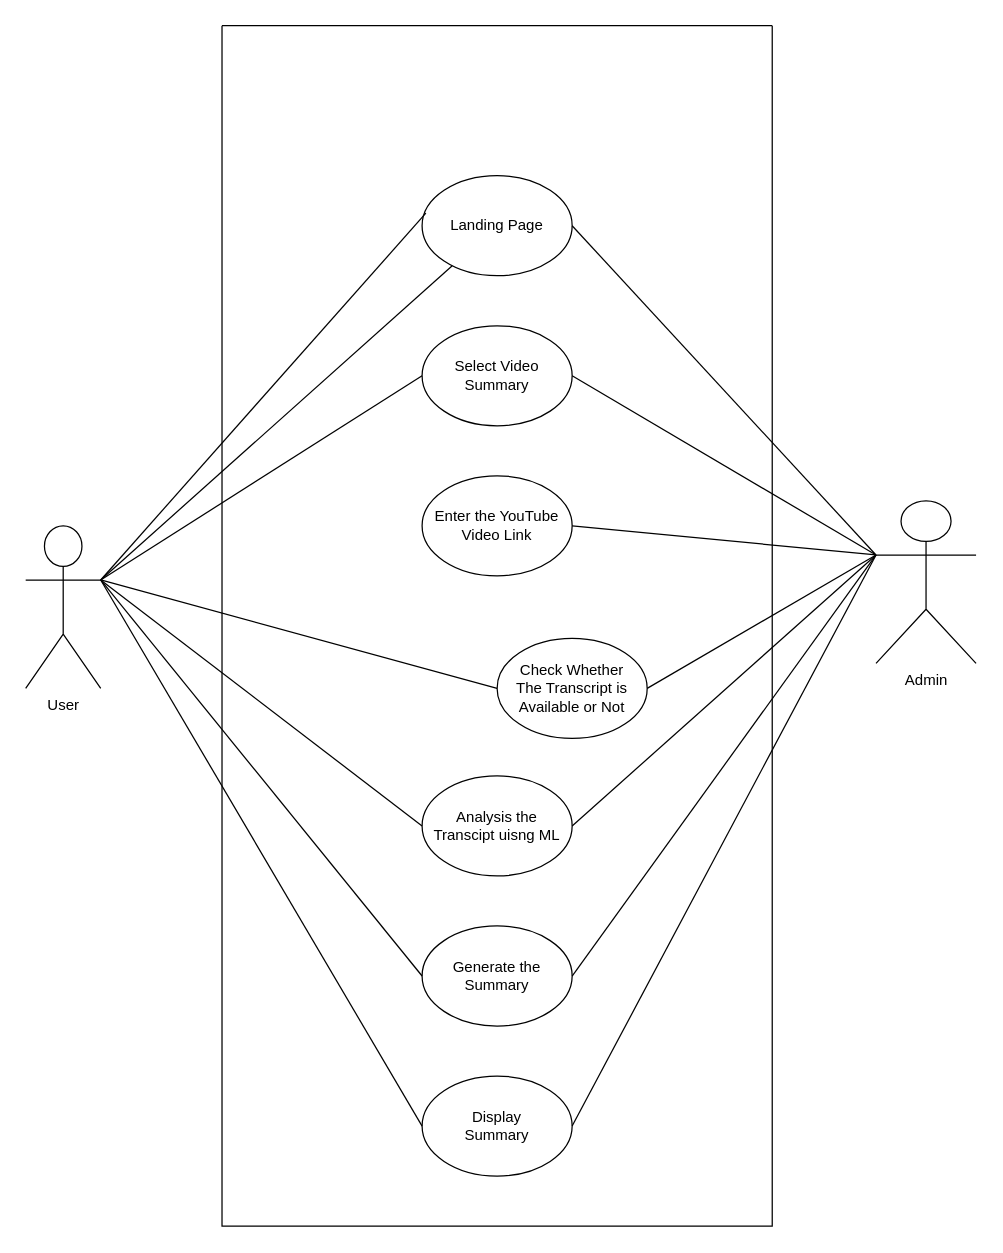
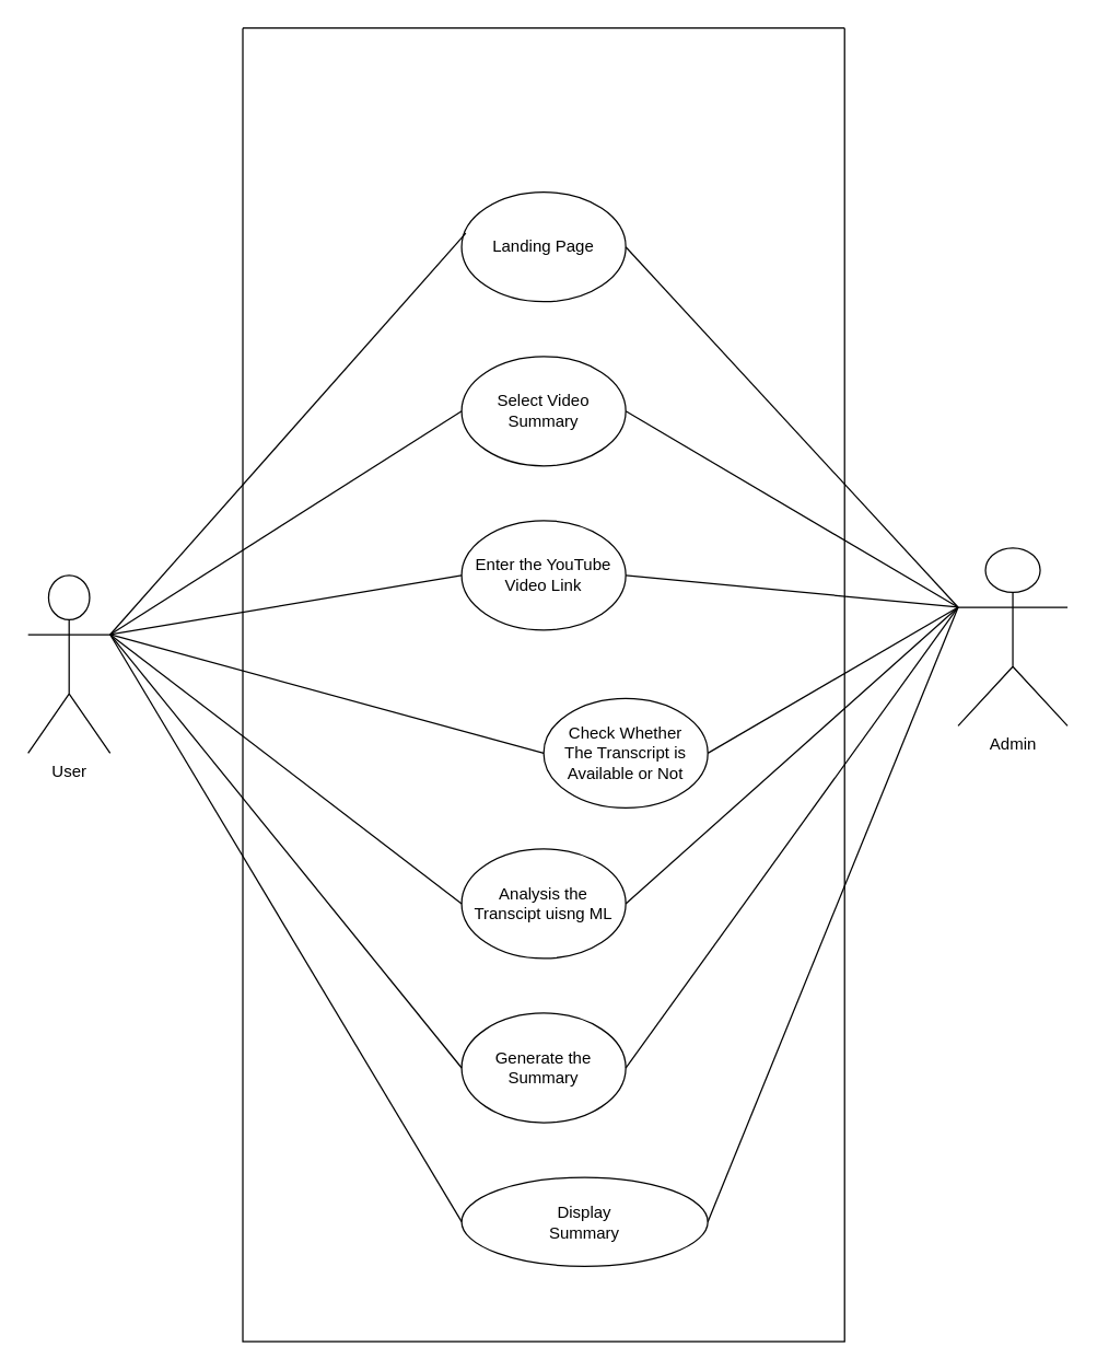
  <mxCell id="0" />
  <mxCell id="1" parent="0" />
  <mxCell id="2" value="Landing Page" style="ellipse;whiteSpace=wrap;html=1;" vertex="1" parent="1"><mxGeometry x="337" y="140" width="120" height="80" as="geometry" /></mxCell>
  <mxCell id="3" value="Select Video Summary" style="ellipse;whiteSpace=wrap;html=1;" vertex="1" parent="1"><mxGeometry x="337" y="260" width="120" height="80" as="geometry" /></mxCell>
  <mxCell id="4" value="Enter the YouTube&lt;br&gt;Video Link" style="ellipse;whiteSpace=wrap;html=1;" vertex="1" parent="1"><mxGeometry x="337" y="380" width="120" height="80" as="geometry" /></mxCell>
  <mxCell id="5" value="Check Whether &lt;br&gt;The Transcript is &lt;br&gt;Available or Not" style="ellipse;whiteSpace=wrap;html=1;" vertex="1" parent="1"><mxGeometry x="397" y="510" width="120" height="80" as="geometry" /></mxCell>
  <mxCell id="6" value="Analysis the &lt;br&gt;Transcipt uisng ML" style="ellipse;whiteSpace=wrap;html=1;" vertex="1" parent="1"><mxGeometry x="337" y="620" width="120" height="80" as="geometry" /></mxCell>
  <mxCell id="7" value="Generate the Summary" style="ellipse;whiteSpace=wrap;html=1;" vertex="1" parent="1"><mxGeometry x="337" y="740" width="120" height="80" as="geometry" /></mxCell>
- <mxCell id="8" value="Display &lt;br&gt;Summary" style="ellipse;whiteSpace=wrap;html=1;" vertex="1" parent="1"><mxGeometry x="337" y="860" width="120" height="80" as="geometry" /></mxCell>
+ <mxCell id="8" value="Display &lt;br&gt;Summary" style="ellipse;whiteSpace=wrap;html=1;" vertex="1" parent="1"><mxGeometry x="337" y="860" width="180" height="65" as="geometry" /></mxCell>
  <mxCell id="9" value="" style="swimlane;startSize=0;" vertex="1" parent="1"><mxGeometry x="177" y="20" width="440" height="960" as="geometry" /></mxCell>
  <mxCell id="10" value="" style="endArrow=none;html=1;rounded=0;exitX=1;exitY=0.333;exitDx=0;exitDy=0;exitPerimeter=0;" edge="1" parent="9" source="11"><mxGeometry width="50" height="50" relative="1" as="geometry"><mxPoint x="103" y="210" as="sourcePoint" /><mxPoint x="163" y="150" as="targetPoint" /></mxGeometry></mxCell>
  <mxCell id="11" value="User" style="shape=umlActor;verticalLabelPosition=bottom;verticalAlign=top;html=1;outlineConnect=0;" vertex="1" parent="1"><mxGeometry x="20" y="420" width="60" height="130" as="geometry" /></mxCell>
  <mxCell id="12" value="Admin" style="shape=umlActor;verticalLabelPosition=bottom;verticalAlign=top;html=1;outlineConnect=0;" vertex="1" parent="1"><mxGeometry x="700" y="400" width="80" height="130" as="geometry" /></mxCell>
  <mxCell id="13" value="" style="endArrow=none;html=1;rounded=0;exitX=1;exitY=0.333;exitDx=0;exitDy=0;exitPerimeter=0;entryX=0;entryY=0.5;entryDx=0;entryDy=0;" edge="1" parent="1" source="11" target="3"><mxGeometry width="50" height="50" relative="1" as="geometry"><mxPoint x="110" y="473" as="sourcePoint" /><mxPoint x="350" y="180" as="targetPoint" /></mxGeometry></mxCell>
- <mxCell id="14" value="" style="endArrow=none;html=1;rounded=0;exitX=1;exitY=0.333;exitDx=0;exitDy=0;exitPerimeter=0;" edge="1" parent="1" source="11" target="2"><mxGeometry width="50" height="50" relative="1" as="geometry"><mxPoint x="120" y="483" as="sourcePoint" /><mxPoint x="360" y="190" as="targetPoint" /></mxGeometry></mxCell>
+ <mxCell id="14" value="" style="endArrow=none;html=1;rounded=0;exitX=1;exitY=0.333;exitDx=0;exitDy=0;exitPerimeter=0;entryX=0;entryY=0.5;entryDx=0;entryDy=0;" edge="1" parent="1" source="11" target="4"><mxGeometry width="50" height="50" relative="1" as="geometry"><mxPoint x="120" y="483" as="sourcePoint" /><mxPoint x="360" y="190" as="targetPoint" /></mxGeometry></mxCell>
  <mxCell id="15" value="" style="endArrow=none;html=1;rounded=0;exitX=1;exitY=0.333;exitDx=0;exitDy=0;exitPerimeter=0;entryX=0;entryY=0.5;entryDx=0;entryDy=0;" edge="1" parent="1" source="11" target="5"><mxGeometry width="50" height="50" relative="1" as="geometry"><mxPoint x="130" y="493" as="sourcePoint" /><mxPoint x="370" y="200" as="targetPoint" /></mxGeometry></mxCell>
  <mxCell id="16" value="" style="endArrow=none;html=1;rounded=0;exitX=1;exitY=0.333;exitDx=0;exitDy=0;exitPerimeter=0;entryX=0;entryY=0.5;entryDx=0;entryDy=0;" edge="1" parent="1" source="11" target="6"><mxGeometry width="50" height="50" relative="1" as="geometry"><mxPoint x="140" y="503" as="sourcePoint" /><mxPoint x="380" y="210" as="targetPoint" /></mxGeometry></mxCell>
  <mxCell id="17" value="" style="endArrow=none;html=1;rounded=0;exitX=1;exitY=0.333;exitDx=0;exitDy=0;exitPerimeter=0;entryX=0;entryY=0.5;entryDx=0;entryDy=0;" edge="1" parent="1" source="11" target="7"><mxGeometry width="50" height="50" relative="1" as="geometry"><mxPoint x="150" y="513" as="sourcePoint" /><mxPoint x="390" y="220" as="targetPoint" /></mxGeometry></mxCell>
  <mxCell id="18" value="" style="endArrow=none;html=1;rounded=0;exitX=1;exitY=0.333;exitDx=0;exitDy=0;exitPerimeter=0;entryX=0;entryY=0.5;entryDx=0;entryDy=0;" edge="1" parent="1" source="11" target="8"><mxGeometry width="50" height="50" relative="1" as="geometry"><mxPoint x="110" y="473" as="sourcePoint" /><mxPoint x="347" y="790" as="targetPoint" /></mxGeometry></mxCell>
  <mxCell id="19" value="" style="endArrow=none;html=1;rounded=0;entryX=0;entryY=0.333;entryDx=0;entryDy=0;entryPerimeter=0;exitX=1;exitY=0.5;exitDx=0;exitDy=0;" edge="1" parent="1" source="2" target="12"><mxGeometry width="50" height="50" relative="1" as="geometry"><mxPoint x="460" y="170" as="sourcePoint" /><mxPoint x="510" y="130" as="targetPoint" /></mxGeometry></mxCell>
  <mxCell id="20" value="" style="endArrow=none;html=1;rounded=0;entryX=0;entryY=0.333;entryDx=0;entryDy=0;entryPerimeter=0;exitX=1;exitY=0.5;exitDx=0;exitDy=0;" edge="1" parent="1" source="3" target="12"><mxGeometry width="50" height="50" relative="1" as="geometry"><mxPoint x="467" y="190" as="sourcePoint" /><mxPoint x="710" y="473" as="targetPoint" /></mxGeometry></mxCell>
  <mxCell id="21" value="" style="endArrow=none;html=1;rounded=0;entryX=0;entryY=0.333;entryDx=0;entryDy=0;entryPerimeter=0;exitX=1;exitY=0.5;exitDx=0;exitDy=0;" edge="1" parent="1" source="4" target="12"><mxGeometry width="50" height="50" relative="1" as="geometry"><mxPoint x="477" y="200" as="sourcePoint" /><mxPoint x="720" y="483" as="targetPoint" /></mxGeometry></mxCell>
  <mxCell id="22" value="" style="endArrow=none;html=1;rounded=0;entryX=0;entryY=0.333;entryDx=0;entryDy=0;entryPerimeter=0;exitX=1;exitY=0.5;exitDx=0;exitDy=0;" edge="1" parent="1" source="5" target="12"><mxGeometry width="50" height="50" relative="1" as="geometry"><mxPoint x="487" y="210" as="sourcePoint" /><mxPoint x="730" y="493" as="targetPoint" /></mxGeometry></mxCell>
  <mxCell id="23" value="" style="endArrow=none;html=1;rounded=0;exitX=1;exitY=0.5;exitDx=0;exitDy=0;entryX=0;entryY=0.333;entryDx=0;entryDy=0;entryPerimeter=0;" edge="1" parent="1" source="6" target="12"><mxGeometry width="50" height="50" relative="1" as="geometry"><mxPoint x="467" y="550" as="sourcePoint" /><mxPoint x="700" y="460" as="targetPoint" /></mxGeometry></mxCell>
  <mxCell id="24" value="" style="endArrow=none;html=1;rounded=0;entryX=0;entryY=0.333;entryDx=0;entryDy=0;entryPerimeter=0;exitX=1;exitY=0.5;exitDx=0;exitDy=0;" edge="1" parent="1" source="7" target="12"><mxGeometry width="50" height="50" relative="1" as="geometry"><mxPoint x="477" y="560" as="sourcePoint" /><mxPoint x="720" y="483" as="targetPoint" /></mxGeometry></mxCell>
  <mxCell id="25" value="" style="endArrow=none;html=1;rounded=0;entryX=0;entryY=0.333;entryDx=0;entryDy=0;entryPerimeter=0;exitX=1;exitY=0.5;exitDx=0;exitDy=0;" edge="1" parent="1" source="8" target="12"><mxGeometry width="50" height="50" relative="1" as="geometry"><mxPoint x="487" y="570" as="sourcePoint" /><mxPoint x="730" y="493" as="targetPoint" /></mxGeometry></mxCell>
